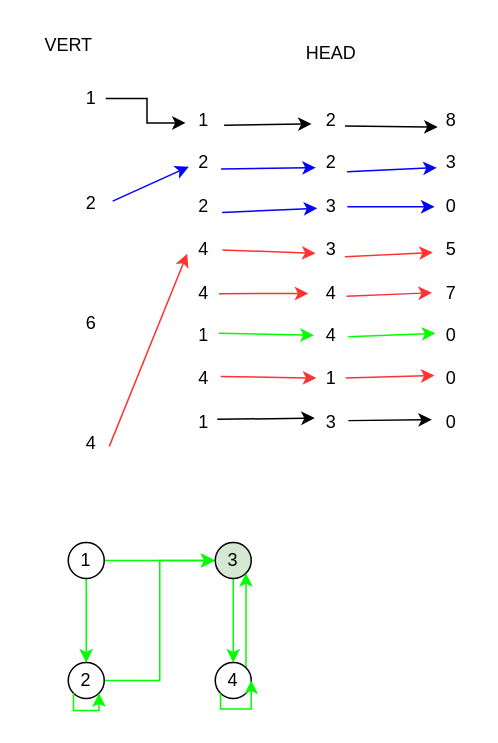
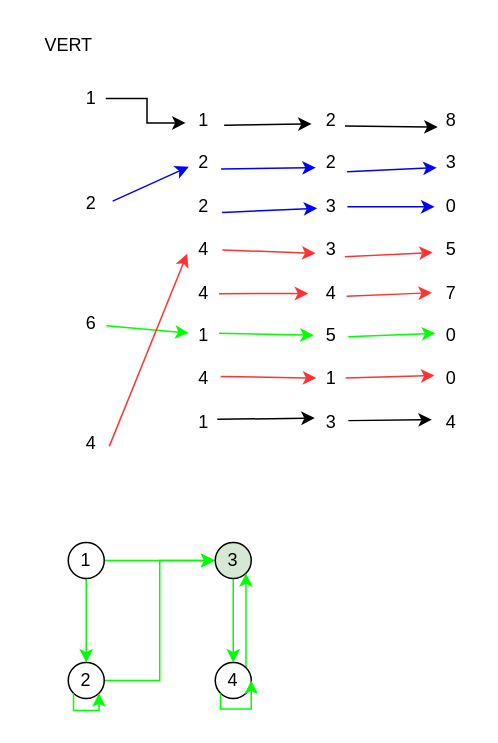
  <mxCell id="0" />
  <mxCell id="1" parent="0" />
  <mxCell id="2" value="VERT" style="text;html=1;align=center;verticalAlign=middle;resizable=0;points=[];;autosize=1;" vertex="1" parent="1"><mxGeometry x="20" y="20" width="50" height="20" as="geometry" /></mxCell>
- <mxCell id="3" value="HEAD" style="text;html=1;align=center;verticalAlign=middle;resizable=0;points=[];;autosize=1;" vertex="1" parent="1"><mxGeometry x="195" y="25" width="50" height="20" as="geometry" /></mxCell>
  <mxCell id="4" style="edgeStyle=orthogonalEdgeStyle;rounded=0;orthogonalLoop=1;jettySize=auto;html=1;entryX=-0.087;entryY=0.03;entryDx=0;entryDy=0;entryPerimeter=0;" edge="1" parent="1" source="5" target="9"><mxGeometry relative="1" as="geometry" /></mxCell>
  <mxCell id="5" value="1" style="text;html=1;align=center;verticalAlign=middle;resizable=0;points=[];;autosize=1;" vertex="1" parent="1"><mxGeometry x="50" y="55" width="20" height="20" as="geometry" /></mxCell>
  <mxCell id="6" value="2" style="text;html=1;align=center;verticalAlign=middle;resizable=0;points=[];;autosize=1;" vertex="1" parent="1"><mxGeometry x="50" y="125" width="20" height="20" as="geometry" /></mxCell>
  <mxCell id="7" value="6" style="text;html=1;align=center;verticalAlign=middle;resizable=0;points=[];;autosize=1;" vertex="1" parent="1"><mxGeometry x="50" y="205" width="20" height="20" as="geometry" /></mxCell>
  <mxCell id="8" value="4" style="text;html=1;align=center;verticalAlign=middle;resizable=0;points=[];;autosize=1;" vertex="1" parent="1"><mxGeometry x="50" y="285" width="20" height="20" as="geometry" /></mxCell>
  <mxCell id="9" value="1&lt;br&gt;&lt;br&gt;2&lt;br&gt;&lt;br&gt;2&lt;br&gt;&lt;br&gt;4&lt;br&gt;&lt;br&gt;4&lt;br&gt;&lt;br&gt;1&lt;br&gt;&lt;br&gt;4&lt;br&gt;&lt;br&gt;1" style="text;html=1;align=center;verticalAlign=middle;resizable=0;points=[];;autosize=1;" vertex="1" parent="1"><mxGeometry x="125" y="75" width="20" height="210" as="geometry" /></mxCell>
- <mxCell id="10" value="2&lt;br&gt;&lt;br&gt;2&lt;br&gt;&lt;br&gt;3&lt;br&gt;&lt;br&gt;3&lt;br&gt;&lt;br&gt;4&lt;br&gt;&lt;br&gt;4&lt;br&gt;&lt;br&gt;1&lt;br&gt;&lt;br&gt;3" style="text;html=1;align=center;verticalAlign=middle;resizable=0;points=[];;autosize=1;" vertex="1" parent="1"><mxGeometry x="210" y="75" width="20" height="210" as="geometry" /></mxCell>
- <mxCell id="11" value="8&lt;br&gt;&lt;br&gt;3&lt;br&gt;&lt;br&gt;0&lt;br&gt;&lt;br&gt;5&lt;br&gt;&lt;br&gt;7&lt;br&gt;&lt;br&gt;0&lt;br&gt;&lt;br&gt;0&lt;br&gt;&lt;br&gt;0" style="text;html=1;align=center;verticalAlign=middle;resizable=0;points=[];;autosize=1;" vertex="1" parent="1"><mxGeometry x="290" y="75" width="20" height="210" as="geometry" /></mxCell>
+ <mxCell id="10" value="2&lt;br&gt;&lt;br&gt;2&lt;br&gt;&lt;br&gt;3&lt;br&gt;&lt;br&gt;3&lt;br&gt;&lt;br&gt;4&lt;br&gt;&lt;br&gt;5&lt;br&gt;&lt;br&gt;1&lt;br&gt;&lt;br&gt;3" style="text;html=1;align=center;verticalAlign=middle;resizable=0;points=[];;autosize=1;" vertex="1" parent="1"><mxGeometry x="210" y="75" width="20" height="210" as="geometry" /></mxCell>
+ <mxCell id="11" value="8&lt;br&gt;&lt;br&gt;3&lt;br&gt;&lt;br&gt;0&lt;br&gt;&lt;br&gt;5&lt;br&gt;&lt;br&gt;7&lt;br&gt;&lt;br&gt;0&lt;br&gt;&lt;br&gt;0&lt;br&gt;&lt;br&gt;4" style="text;html=1;align=center;verticalAlign=middle;resizable=0;points=[];;autosize=1;" vertex="1" parent="1"><mxGeometry x="290" y="75" width="20" height="210" as="geometry" /></mxCell>
  <mxCell id="12" value="" style="endArrow=classic;html=1;exitX=1.197;exitY=0.037;exitDx=0;exitDy=0;exitPerimeter=0;entryX=-0.136;entryY=0.033;entryDx=0;entryDy=0;entryPerimeter=0;" edge="1" parent="1" source="9" target="10"><mxGeometry width="50" height="50" relative="1" as="geometry"><mxPoint x="45" y="375" as="sourcePoint" /><mxPoint x="95" y="325" as="targetPoint" /></mxGeometry></mxCell>
  <mxCell id="13" value="" style="endArrow=classic;html=1;exitX=0.975;exitY=0.04;exitDx=0;exitDy=0;exitPerimeter=0;entryX=0.065;entryY=0.043;entryDx=0;entryDy=0;entryPerimeter=0;" edge="1" parent="1" source="10" target="11"><mxGeometry width="50" height="50" relative="1" as="geometry"><mxPoint x="335" y="85" as="sourcePoint" /><mxPoint x="385" y="35" as="targetPoint" /></mxGeometry></mxCell>
  <mxCell id="14" value="" style="endArrow=classic;html=1;exitX=0.967;exitY=0.971;exitDx=0;exitDy=0;exitPerimeter=0;entryX=-0.033;entryY=0.967;entryDx=0;entryDy=0;entryPerimeter=0;" edge="1" parent="1" source="9" target="10"><mxGeometry width="50" height="50" relative="1" as="geometry"><mxPoint x="155" y="315" as="sourcePoint" /><mxPoint x="205" y="265" as="targetPoint" /></mxGeometry></mxCell>
  <mxCell id="15" value="" style="endArrow=classic;html=1;exitX=1.085;exitY=0.975;exitDx=0;exitDy=0;exitPerimeter=0;entryX=-0.128;entryY=0.972;entryDx=0;entryDy=0;entryPerimeter=0;" edge="1" parent="1" source="10" target="11"><mxGeometry width="50" height="50" relative="1" as="geometry"><mxPoint x="255" y="335" as="sourcePoint" /><mxPoint x="305" y="285" as="targetPoint" /></mxGeometry></mxCell>
+ <mxCell id="16" value="" style="endArrow=classic;html=1;exitX=1.02;exitY=0.577;exitDx=0;exitDy=0;exitPerimeter=0;entryX=0.015;entryY=0.697;entryDx=0;entryDy=0;entryPerimeter=0;strokeColor=#00FF00;" edge="1" parent="1" source="7" target="9"><mxGeometry width="50" height="50" relative="1" as="geometry"><mxPoint x="105" y="275" as="sourcePoint" /><mxPoint x="155" y="225" as="targetPoint" /></mxGeometry></mxCell>
  <mxCell id="17" value="" style="endArrow=classic;html=1;exitX=1.024;exitY=0.698;exitDx=0;exitDy=0;exitPerimeter=0;entryX=-0.065;entryY=0.704;entryDx=0;entryDy=0;entryPerimeter=0;strokeColor=#00FF00;" edge="1" parent="1" source="9" target="10"><mxGeometry width="50" height="50" relative="1" as="geometry"><mxPoint x="165" y="255" as="sourcePoint" /><mxPoint x="215" y="205" as="targetPoint" /></mxGeometry></mxCell>
  <mxCell id="18" value="" style="endArrow=classic;html=1;exitX=1.085;exitY=0.709;exitDx=0;exitDy=0;exitPerimeter=0;entryX=-0.013;entryY=0.698;entryDx=0;entryDy=0;entryPerimeter=0;strokeColor=#00FF00;" edge="1" parent="1" source="10" target="11"><mxGeometry width="50" height="50" relative="1" as="geometry"><mxPoint x="245" y="255" as="sourcePoint" /><mxPoint x="295" y="205" as="targetPoint" /></mxGeometry></mxCell>
  <mxCell id="19" value="" style="endArrow=classic;html=1;exitX=1.232;exitY=0.42;exitDx=0;exitDy=0;exitPerimeter=0;entryX=0.017;entryY=0.169;entryDx=0;entryDy=0;entryPerimeter=0;strokeColor=#0000FF;" edge="1" parent="1" source="6" target="9"><mxGeometry width="50" height="50" relative="1" as="geometry"><mxPoint x="75" y="165" as="sourcePoint" /><mxPoint x="125" y="115" as="targetPoint" /></mxGeometry></mxCell>
  <mxCell id="20" value="" style="endArrow=classic;html=1;exitX=1.093;exitY=0.176;exitDx=0;exitDy=0;exitPerimeter=0;entryX=0.003;entryY=0.172;entryDx=0;entryDy=0;entryPerimeter=0;strokeColor=#0000FF;" edge="1" parent="1" source="9" target="10"><mxGeometry width="50" height="50" relative="1" as="geometry"><mxPoint x="175" y="185" as="sourcePoint" /><mxPoint x="225" y="135" as="targetPoint" /></mxGeometry></mxCell>
  <mxCell id="21" value="" style="endArrow=classic;html=1;exitX=1.045;exitY=0.185;exitDx=0;exitDy=0;exitPerimeter=0;entryX=0.031;entryY=0.172;entryDx=0;entryDy=0;entryPerimeter=0;strokeColor=#0000FF;" edge="1" parent="1" source="10" target="11"><mxGeometry width="50" height="50" relative="1" as="geometry"><mxPoint x="245" y="145" as="sourcePoint" /><mxPoint x="295" y="95" as="targetPoint" /></mxGeometry></mxCell>
  <mxCell id="22" value="" style="endArrow=classic;html=1;exitX=1.128;exitY=0.314;exitDx=0;exitDy=0;exitPerimeter=0;entryX=0.05;entryY=0.301;entryDx=0;entryDy=0;entryPerimeter=0;strokeColor=#0000FF;" edge="1" parent="1" source="9" target="10"><mxGeometry width="50" height="50" relative="1" as="geometry"><mxPoint x="165" y="175" as="sourcePoint" /><mxPoint x="215" y="125" as="targetPoint" /></mxGeometry></mxCell>
  <mxCell id="23" value="" style="endArrow=classic;html=1;exitX=1.056;exitY=0.296;exitDx=0;exitDy=0;exitPerimeter=0;entryX=-0.042;entryY=0.296;entryDx=0;entryDy=0;entryPerimeter=0;strokeColor=#0000FF;" edge="1" parent="1" source="10" target="11"><mxGeometry width="50" height="50" relative="1" as="geometry"><mxPoint x="245" y="175" as="sourcePoint" /><mxPoint x="295" y="125" as="targetPoint" /></mxGeometry></mxCell>
  <mxCell id="24" value="" style="endArrow=classic;html=1;strokeColor=#FF3333;exitX=1.118;exitY=0.596;exitDx=0;exitDy=0;exitPerimeter=0;entryX=-0.034;entryY=0.445;entryDx=0;entryDy=0;entryPerimeter=0;" edge="1" parent="1" source="8" target="9"><mxGeometry width="50" height="50" relative="1" as="geometry"><mxPoint x="95" y="285" as="sourcePoint" /><mxPoint x="145" y="235" as="targetPoint" /></mxGeometry></mxCell>
  <mxCell id="25" value="" style="endArrow=classic;html=1;strokeColor=#FF3333;exitX=1.139;exitY=0.433;exitDx=0;exitDy=0;exitPerimeter=0;entryX=-0.007;entryY=0.444;entryDx=0;entryDy=0;entryPerimeter=0;" edge="1" parent="1" source="9" target="10"><mxGeometry width="50" height="50" relative="1" as="geometry"><mxPoint x="185" y="215" as="sourcePoint" /><mxPoint x="235" y="165" as="targetPoint" /></mxGeometry></mxCell>
  <mxCell id="26" value="" style="endArrow=classic;html=1;strokeColor=#FF3333;exitX=0.97;exitY=0.455;exitDx=0;exitDy=0;exitPerimeter=0;entryX=-0.099;entryY=0.441;entryDx=0;entryDy=0;entryPerimeter=0;" edge="1" parent="1" source="10" target="11"><mxGeometry width="50" height="50" relative="1" as="geometry"><mxPoint x="235" y="225" as="sourcePoint" /><mxPoint x="285" y="175" as="targetPoint" /></mxGeometry></mxCell>
  <mxCell id="27" value="" style="endArrow=classic;html=1;strokeColor=#FF3333;exitX=1.024;exitY=0.572;exitDx=0;exitDy=0;exitPerimeter=0;" edge="1" parent="1" source="9"><mxGeometry width="50" height="50" relative="1" as="geometry"><mxPoint x="185" y="225" as="sourcePoint" /><mxPoint x="205" y="195" as="targetPoint" /></mxGeometry></mxCell>
  <mxCell id="28" value="" style="endArrow=classic;html=1;strokeColor=#FF3333;exitX=1.027;exitY=0.58;exitDx=0;exitDy=0;exitPerimeter=0;entryX=-0.128;entryY=0.569;entryDx=0;entryDy=0;entryPerimeter=0;" edge="1" parent="1" source="10" target="11"><mxGeometry width="50" height="50" relative="1" as="geometry"><mxPoint x="255" y="235" as="sourcePoint" /><mxPoint x="305" y="185" as="targetPoint" /></mxGeometry></mxCell>
  <mxCell id="29" value="" style="endArrow=classic;html=1;strokeColor=#FF3333;exitX=1.082;exitY=0.835;exitDx=0;exitDy=0;exitPerimeter=0;entryX=0.021;entryY=0.84;entryDx=0;entryDy=0;entryPerimeter=0;" edge="1" parent="1" source="9" target="10"><mxGeometry width="50" height="50" relative="1" as="geometry"><mxPoint x="185" y="275" as="sourcePoint" /><mxPoint x="235" y="225" as="targetPoint" /></mxGeometry></mxCell>
  <mxCell id="30" value="" style="endArrow=classic;html=1;strokeColor=#FF3333;exitX=0.998;exitY=0.84;exitDx=0;exitDy=0;exitPerimeter=0;entryX=-0.042;entryY=0.832;entryDx=0;entryDy=0;entryPerimeter=0;" edge="1" parent="1" source="10" target="11"><mxGeometry width="50" height="50" relative="1" as="geometry"><mxPoint x="255" y="275" as="sourcePoint" /><mxPoint x="305" y="225" as="targetPoint" /></mxGeometry></mxCell>
  <mxCell id="31" style="edgeStyle=orthogonalEdgeStyle;rounded=0;orthogonalLoop=1;jettySize=auto;html=1;strokeColor=#00FF00;" edge="1" parent="1" source="33" target="35"><mxGeometry relative="1" as="geometry" /></mxCell>
  <mxCell id="32" style="edgeStyle=orthogonalEdgeStyle;rounded=0;orthogonalLoop=1;jettySize=auto;html=1;strokeColor=#00FF00;" edge="1" parent="1" source="33"><mxGeometry relative="1" as="geometry"><mxPoint x="142.382" y="373" as="targetPoint" /></mxGeometry></mxCell>
  <mxCell id="33" value="1" style="ellipse;whiteSpace=wrap;html=1;aspect=fixed;" vertex="1" parent="1"><mxGeometry x="45" y="361" width="24" height="24" as="geometry" /></mxCell>
  <mxCell id="34" style="edgeStyle=orthogonalEdgeStyle;rounded=0;orthogonalLoop=1;jettySize=auto;html=1;entryX=0;entryY=0.5;entryDx=0;entryDy=0;strokeColor=#00FF00;" edge="1" parent="1" source="35" target="37"><mxGeometry relative="1" as="geometry" /></mxCell>
  <mxCell id="35" value="2" style="ellipse;whiteSpace=wrap;html=1;aspect=fixed;" vertex="1" parent="1"><mxGeometry x="45" y="441" width="24" height="24" as="geometry" /></mxCell>
  <mxCell id="36" style="edgeStyle=orthogonalEdgeStyle;rounded=0;orthogonalLoop=1;jettySize=auto;html=1;exitX=0.5;exitY=1;exitDx=0;exitDy=0;entryX=0.5;entryY=0;entryDx=0;entryDy=0;strokeColor=#00FF00;" edge="1" parent="1" source="37" target="39"><mxGeometry relative="1" as="geometry" /></mxCell>
  <mxCell id="37" value="3" style="ellipse;whiteSpace=wrap;html=1;aspect=fixed;fillColor=#d5e8d4;" vertex="1" parent="1"><mxGeometry x="143" y="361" width="24" height="24" as="geometry" /></mxCell>
  <mxCell id="38" style="edgeStyle=orthogonalEdgeStyle;rounded=0;orthogonalLoop=1;jettySize=auto;html=1;exitX=1;exitY=0;exitDx=0;exitDy=0;entryX=1;entryY=1;entryDx=0;entryDy=0;strokeColor=#00FF00;" edge="1" parent="1" source="39" target="37"><mxGeometry relative="1" as="geometry" /></mxCell>
  <mxCell id="39" value="4" style="ellipse;whiteSpace=wrap;html=1;aspect=fixed;" vertex="1" parent="1"><mxGeometry x="143" y="441" width="24" height="24" as="geometry" /></mxCell>
  <mxCell id="40" style="edgeStyle=orthogonalEdgeStyle;rounded=0;orthogonalLoop=1;jettySize=auto;html=1;exitX=0;exitY=1;exitDx=0;exitDy=0;entryX=1;entryY=1;entryDx=0;entryDy=0;strokeColor=#00FF00;" edge="1" parent="1" source="35" target="35"><mxGeometry relative="1" as="geometry"><Array as="points"><mxPoint x="48" y="473" /><mxPoint x="65" y="473" /></Array></mxGeometry></mxCell>
  <mxCell id="41" style="edgeStyle=orthogonalEdgeStyle;rounded=0;orthogonalLoop=1;jettySize=auto;html=1;exitX=0;exitY=1;exitDx=0;exitDy=0;entryX=1;entryY=0.5;entryDx=0;entryDy=0;strokeColor=#00FF00;" edge="1" parent="1" source="39" target="39"><mxGeometry relative="1" as="geometry"><Array as="points"><mxPoint x="147" y="472" /><mxPoint x="167" y="472" /></Array></mxGeometry></mxCell>
